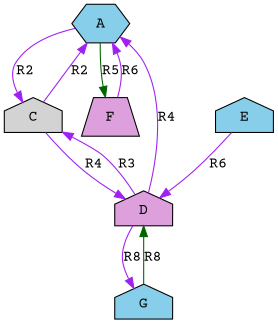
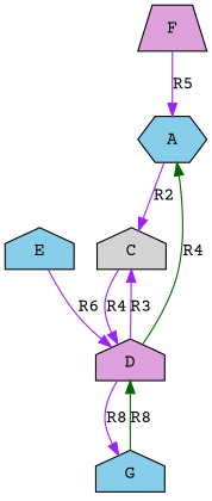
  digraph {
    fontname="Courier Prime"
    node [fillcolor=skyblue fontname="Courier Prime" shape=house style=filled]
    edge [color=purple fontname="Courier Prime"]
    n1 [label=A shape=hexagon]
    n2 [fillcolor=lightgrey label=C]
    n3 [fillcolor=plum label=F shape=trapezium]
    n4 [fillcolor=plum label=D]
    n5 [label=G]
    n6 [label=E]
    n1 -> n2 [label=R2]
-   n1 -> n3 [color=darkgreen label=R5]
-   n2 -> n1 [label=R2]
    n2 -> n4 [label=R4]
-   n3 -> n1 [label=R6]
-   n4 -> n1 [label=R4]
+   n3 -> n1 [label=R5]
+   n4 -> n1 [color=darkgreen label=R4]
    n4 -> n2 [label=R3]
    n4 -> n5 [label=R8]
    n5 -> n4 [color=darkgreen label=R8]
    n6 -> n4 [label=R6]
  }
